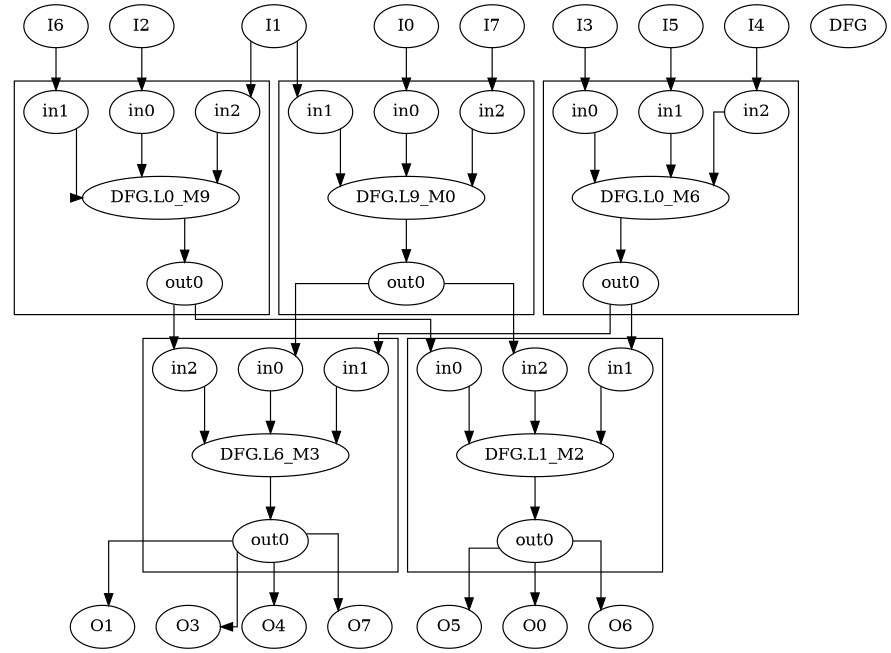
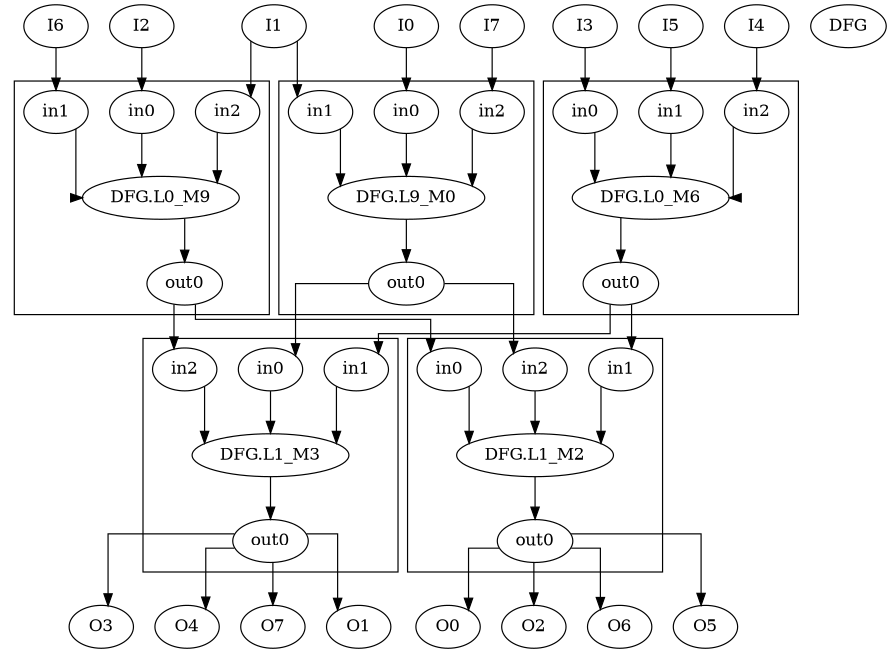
  digraph {
    rankdir=TB
    splines=ortho
    n1 [label="DFG.L9_M0"]
    n2 [label=in1]
    n3 [label=in0]
    n4 [label=in2]
    n5 [label=out0]
    n6 [label="DFG.L0_M6"]
    n7 [label=in1]
    n8 [label=in0]
    n9 [label=out0]
    n10 [label=in2]
-   n11 [label="DFG.L6_M3"]
+   n11 [label="DFG.L1_M3"]
    n12 [label=in2]
    n13 [label=out0]
    n14 [label=in0]
    n15 [label=in1]
    n16 [label="DFG.L1_M2"]
    n17 [label=in2]
    n18 [label=in1]
    n19 [label=out0]
    n20 [label=in0]
    n21 [label="DFG.L0_M9"]
    n22 [label=in2]
    n23 [label=in1]
    n24 [label=in0]
    n25 [label=out0]
    n26 [label=O3]
    n27 [label=O4]
    n28 [label=O7]
    n29 [label=O1]
    n30 [label=O0]
+   n31 [label=O2]
    n32 [label=O6]
    n33 [label=O5]
    n34 [label=DFG]
    n35 [label=I6]
    n36 [label=I0]
    n37 [label=I7]
    n38 [label=I3]
    n39 [label=I5]
    n40 [label=I4]
    n41 [label=I2]
    n42 [label=I1]
    subgraph cluster_1 {
      n1
      n2
      n3
      n4
      n5
    }
    subgraph cluster_2 {
      n6
      n7
      n8
      n9
      n10
    }
    subgraph cluster_3 {
      n11
      n12
      n13
      n14
      n15
    }
    subgraph cluster_4 {
      n16
      n17
      n18
      n19
      n20
    }
    subgraph cluster_5 {
      n21
      n22
      n23
      n24
      n25
    }
    n1 -> n5
    n2 -> n1
    n3 -> n1
    n4 -> n1
    n5 -> n14
    n5 -> n17
    n6 -> n9
    n7 -> n6
    n8 -> n6
    n9 -> n15
    n9 -> n18
    n10 -> n6
    n11 -> n13
    n12 -> n11
    n13 -> n26
    n13 -> n27
    n13 -> n28
    n13 -> n29
    n14 -> n11
    n15 -> n11
    n16 -> n19
    n17 -> n16
    n18 -> n16
    n19 -> n30
+   n19 -> n31
    n19 -> n32
    n19 -> n33
    n20 -> n16
    n21 -> n25
    n22 -> n21
    n23 -> n21
    n24 -> n21
    n25 -> n12
    n25 -> n20
    n35 -> n23
    n36 -> n3
    n37 -> n4
    n38 -> n8
    n39 -> n7
    n40 -> n10
    n41 -> n24
    n42 -> n2
    n42 -> n22
  }
